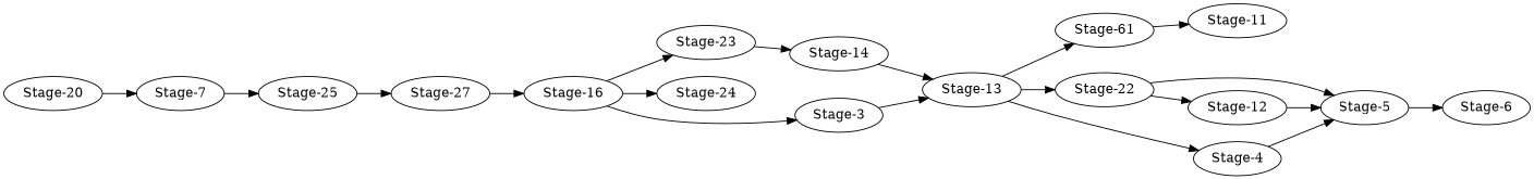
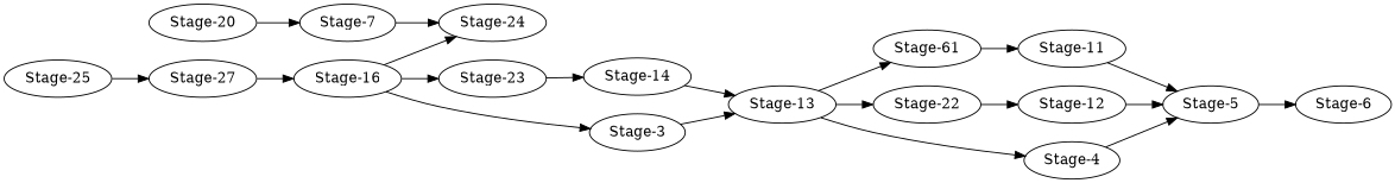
  digraph {
    rankdir=LR
    n1 [label="Stage-61"]
    "Stage-11"
    "Stage-5"
    n4 [label="Stage-7"]
    "Stage-20"
    "Stage-25"
    "Stage-23"
    "Stage-14"
    "Stage-13"
    "Stage-22"
    "Stage-12"
    n12 [label="Stage-27"]
    "Stage-16"
    "Stage-6"
    "Stage-4"
    "Stage-24"
    "Stage-3"
    n1 -> "Stage-11"
-   "Stage-22" -> "Stage-5"
+   "Stage-11" -> "Stage-5"
    "Stage-5" -> "Stage-6"
-   n4 -> "Stage-25"
+   n4 -> "Stage-24"
    "Stage-20" -> n4
    "Stage-25" -> n12
    "Stage-23" -> "Stage-14"
    "Stage-14" -> "Stage-13"
    "Stage-13" -> n1
    "Stage-13" -> "Stage-22"
    "Stage-13" -> "Stage-4"
    "Stage-22" -> "Stage-12"
    "Stage-12" -> "Stage-5"
    n12 -> "Stage-16"
    "Stage-16" -> "Stage-23"
    "Stage-16" -> "Stage-24"
    "Stage-16" -> "Stage-3"
    "Stage-4" -> "Stage-5"
    "Stage-3" -> "Stage-13"
  }
